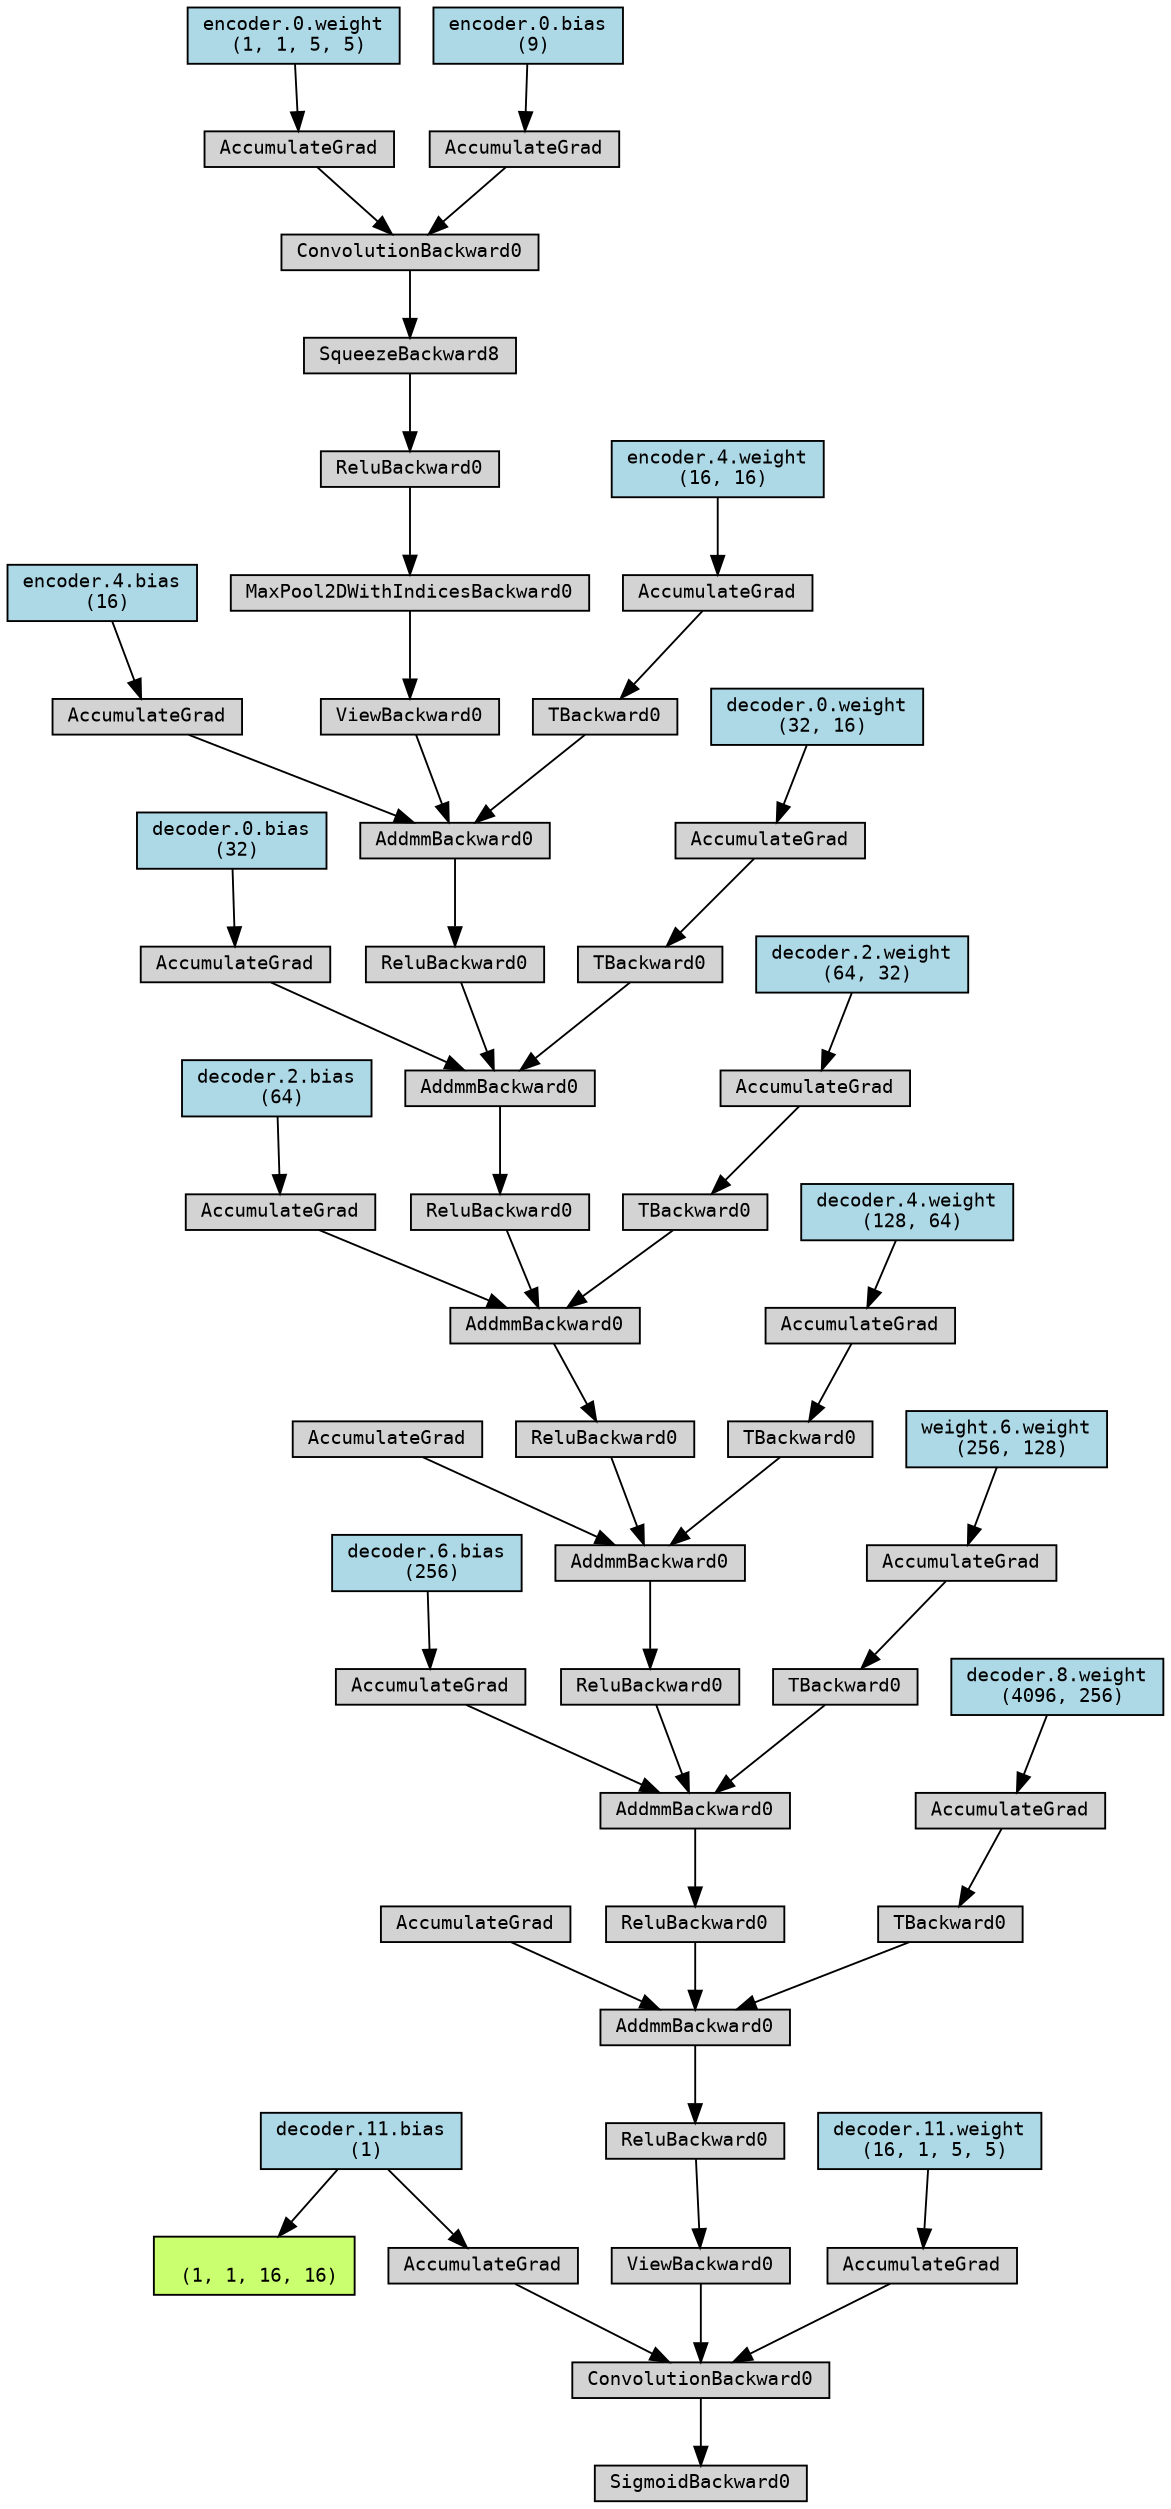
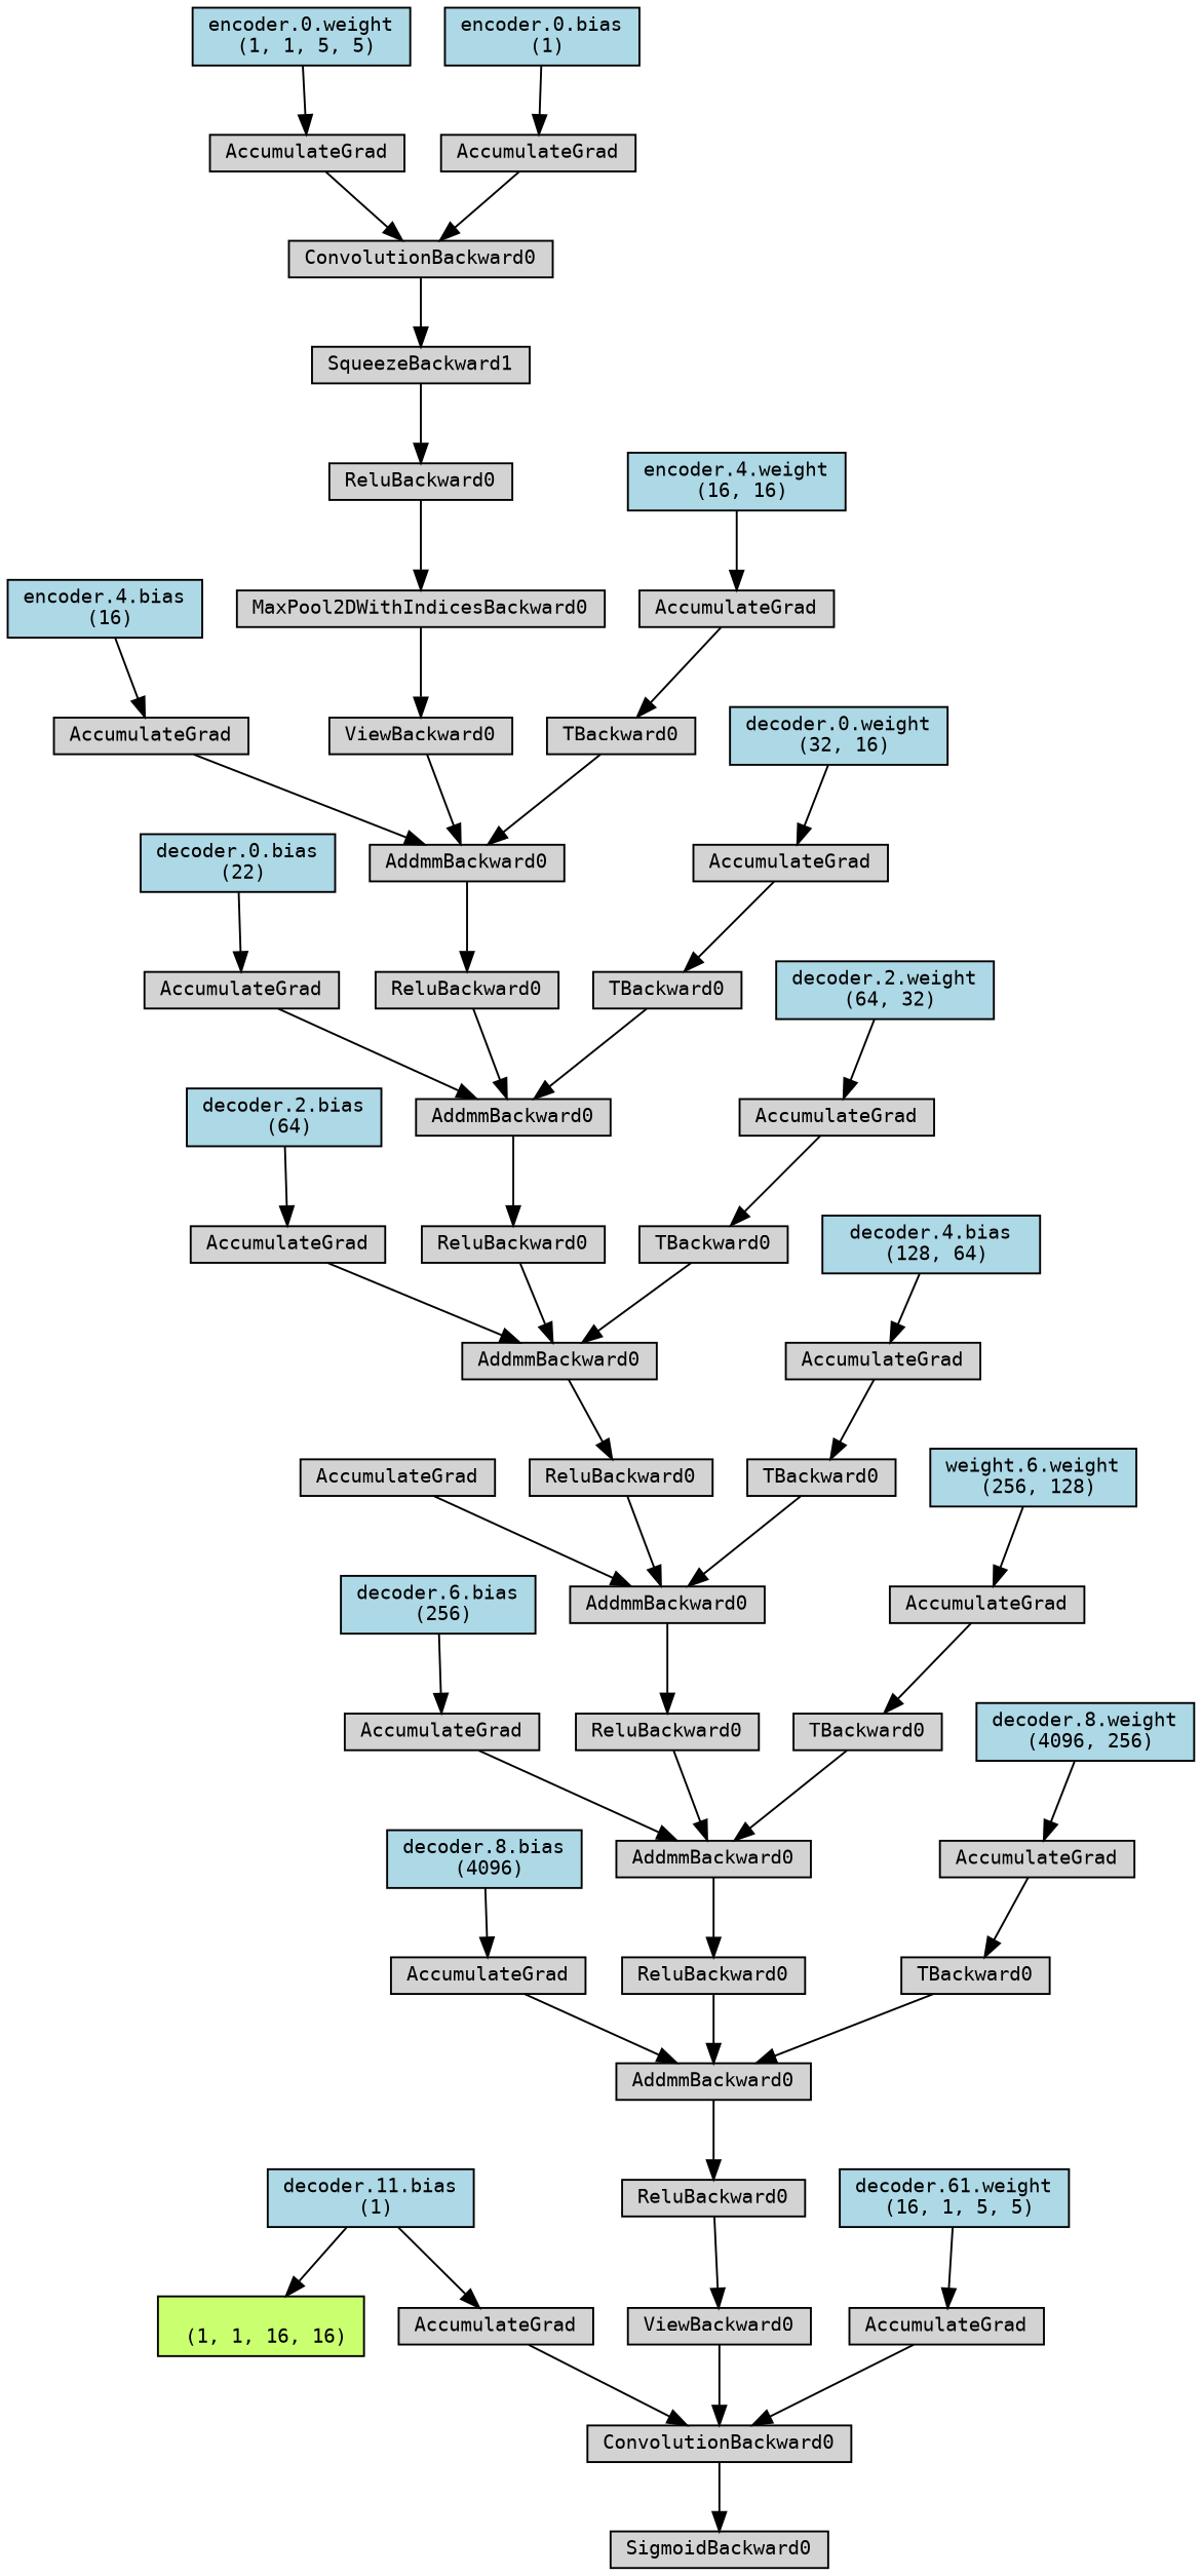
  digraph {
    node [align=left fontname=monospace fontsize=10 ranksep=0.1 shape=box style=filled]
    n1 [fillcolor=darkolivegreen1 height=0.2 label="\n (1, 1, 16, 16)"]
    n2 [height=0.2 label=SigmoidBackward0]
    n3 [height=0.2 label=ConvolutionBackward0]
    n4 [height=0.2 label=ViewBackward0]
    n5 [height=0.2 label=ReluBackward0]
    n6 [height=0.2 label=AddmmBackward0]
    n7 [height=0.2 label=AccumulateGrad]
+   n8 [fillcolor=lightblue height=0.2 label="decoder.8.bias\n (4096)"]
    n9 [height=0.2 label=ReluBackward0]
    n10 [height=0.2 label=AddmmBackward0]
    n11 [height=0.2 label=AccumulateGrad]
    n12 [fillcolor=lightblue height=0.2 label="decoder.6.bias\n (256)"]
    n13 [height=0.2 label=ReluBackward0]
    n14 [height=0.2 label=AddmmBackward0]
    n15 [height=0.2 label=AccumulateGrad]
    n16 [height=0.2 label=ReluBackward0]
    n17 [height=0.2 label=AddmmBackward0]
    n18 [height=0.2 label=AccumulateGrad]
    n19 [fillcolor=lightblue height=0.2 label="decoder.2.bias\n (64)"]
    n20 [height=0.2 label=ReluBackward0]
    n21 [height=0.2 label=AddmmBackward0]
    n22 [height=0.2 label=AccumulateGrad]
-   n23 [fillcolor=lightblue height=0.2 label="decoder.0.bias\n (32)"]
+   n23 [fillcolor=lightblue height=0.2 label="decoder.0.bias\n (22)"]
    n24 [height=0.2 label=ReluBackward0]
    n25 [height=0.2 label=AddmmBackward0]
    n26 [height=0.2 label=AccumulateGrad]
    n27 [fillcolor=lightblue height=0.2 label="encoder.4.bias\n (16)"]
    n28 [height=0.2 label=ViewBackward0]
    n29 [height=0.2 label=MaxPool2DWithIndicesBackward0]
    n30 [height=0.2 label=ReluBackward0]
-   n31 [height=0.2 label=SqueezeBackward8]
+   n31 [height=0.2 label=SqueezeBackward1]
    n32 [height=0.2 label=ConvolutionBackward0]
    n33 [height=0.2 label=AccumulateGrad]
    n34 [fillcolor=lightblue height=0.2 label="encoder.0.weight\n (1, 1, 5, 5)"]
    n35 [height=0.2 label=AccumulateGrad]
-   n36 [fillcolor=lightblue height=0.2 label="encoder.0.bias\n (9)"]
+   n36 [fillcolor=lightblue height=0.2 label="encoder.0.bias\n (1)"]
    n37 [height=0.2 label=TBackward0]
    n38 [height=0.2 label=AccumulateGrad]
    n39 [fillcolor=lightblue height=0.2 label="encoder.4.weight\n (16, 16)"]
    n40 [height=0.2 label=TBackward0]
    n41 [height=0.2 label=AccumulateGrad]
    n42 [fillcolor=lightblue height=0.2 label="decoder.0.weight\n (32, 16)"]
    n43 [height=0.2 label=TBackward0]
    n44 [height=0.2 label=AccumulateGrad]
    n45 [fillcolor=lightblue height=0.2 label="decoder.2.weight\n (64, 32)"]
    n46 [height=0.2 label=TBackward0]
    n47 [height=0.2 label=AccumulateGrad]
-   n48 [fillcolor=lightblue height=0.2 label="decoder.4.weight\n (128, 64)"]
+   n48 [fillcolor=lightblue height=0.2 label="decoder.4.bias\n (128, 64)"]
    n49 [height=0.2 label=TBackward0]
    n50 [height=0.2 label=AccumulateGrad]
    n51 [fillcolor=lightblue height=0.2 label="weight.6.weight\n (256, 128)"]
    n52 [height=0.2 label=TBackward0]
    n53 [height=0.2 label=AccumulateGrad]
    n54 [fillcolor=lightblue height=0.2 label="decoder.8.weight\n (4096, 256)"]
    n55 [height=0.2 label=AccumulateGrad]
-   n56 [fillcolor=lightblue height=0.2 label="decoder.11.weight\n (16, 1, 5, 5)"]
+   n56 [fillcolor=lightblue height=0.2 label="decoder.61.weight\n (16, 1, 5, 5)"]
    n57 [height=0.2 label=AccumulateGrad]
    n58 [fillcolor=lightblue height=0.2 label="decoder.11.bias\n (1)"]
    n3 -> n2
    n4 -> n3
    n5 -> n4
    n6 -> n5
    n7 -> n6
+   n8 -> n7
    n9 -> n6
    n10 -> n9
    n11 -> n10
    n12 -> n11
    n13 -> n10
    n14 -> n13
    n15 -> n14
    n16 -> n14
    n17 -> n16
    n18 -> n17
    n19 -> n18
    n20 -> n17
    n21 -> n20
    n22 -> n21
    n23 -> n22
    n24 -> n21
    n25 -> n24
    n26 -> n25
    n27 -> n26
    n28 -> n25
    n29 -> n28
    n30 -> n29
    n31 -> n30
    n32 -> n31
    n33 -> n32
    n34 -> n33
    n35 -> n32
    n36 -> n35
    n37 -> n25
    n38 -> n37
    n39 -> n38
    n40 -> n21
    n41 -> n40
    n42 -> n41
    n43 -> n17
    n44 -> n43
    n45 -> n44
    n46 -> n14
    n47 -> n46
    n48 -> n47
    n49 -> n10
    n50 -> n49
    n51 -> n50
    n52 -> n6
    n53 -> n52
    n54 -> n53
    n55 -> n3
    n56 -> n55
    n57 -> n3
    n58 -> n1
    n58 -> n57
  }
